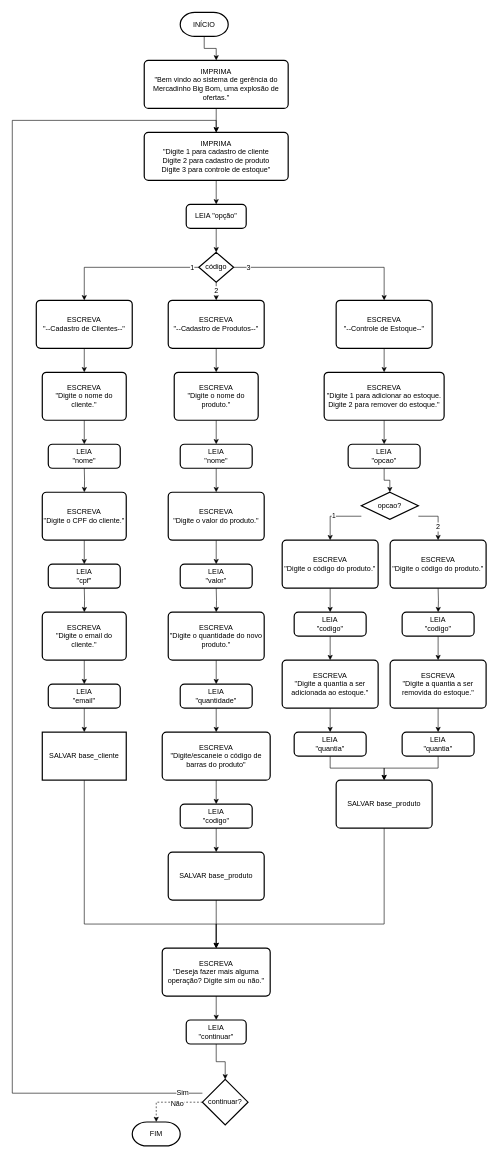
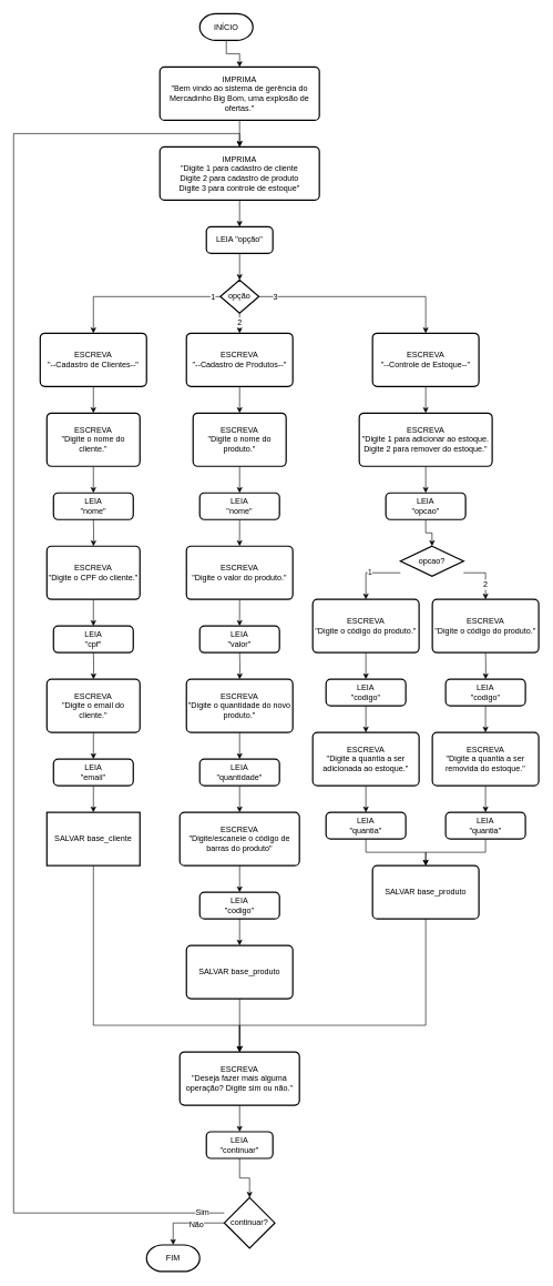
  <mxCell id="0" />
  <mxCell id="1" parent="0" />
  <mxCell id="2" style="edgeStyle=orthogonalEdgeStyle;rounded=0;orthogonalLoop=1;jettySize=auto;html=1;entryX=0.5;entryY=0;entryDx=0;entryDy=0;" edge="1" parent="1" source="3" target="5"><mxGeometry relative="1" as="geometry" /></mxCell>
  <mxCell id="3" value="INÍCIO" style="strokeWidth=2;html=1;shape=mxgraph.flowchart.terminator;whiteSpace=wrap;" vertex="1" parent="1"><mxGeometry x="300" y="20" width="80" height="40" as="geometry" /></mxCell>
  <mxCell id="4" style="edgeStyle=orthogonalEdgeStyle;rounded=0;orthogonalLoop=1;jettySize=auto;html=1;" edge="1" parent="1" source="5" target="7"><mxGeometry relative="1" as="geometry" /></mxCell>
  <mxCell id="5" value="IMPRIMA&lt;br&gt;&quot;Bem vindo ao sistema de gerência do Mercadinho Big Bom, uma explosão de ofertas.&quot;&lt;br&gt;" style="rounded=1;whiteSpace=wrap;html=1;absoluteArcSize=1;arcSize=14;strokeWidth=2;" vertex="1" parent="1"><mxGeometry x="240" y="100" width="240" height="80" as="geometry" /></mxCell>
  <mxCell id="6" style="edgeStyle=orthogonalEdgeStyle;rounded=0;orthogonalLoop=1;jettySize=auto;html=1;entryX=0.5;entryY=0;entryDx=0;entryDy=0;" edge="1" parent="1" source="7" target="9"><mxGeometry relative="1" as="geometry" /></mxCell>
  <mxCell id="7" value="IMPRIMA&lt;br&gt;&quot;Digite 1 para cadastro de cliente&lt;br&gt;Digite 2 para cadastro de produto&lt;br&gt;Digite 3 para controle de estoque&quot;" style="rounded=1;whiteSpace=wrap;html=1;absoluteArcSize=1;arcSize=14;strokeWidth=2;" vertex="1" parent="1"><mxGeometry x="240" y="220" width="240" height="80" as="geometry" /></mxCell>
  <mxCell id="8" style="edgeStyle=orthogonalEdgeStyle;rounded=0;orthogonalLoop=1;jettySize=auto;html=1;" edge="1" parent="1" source="9" target="14"><mxGeometry relative="1" as="geometry" /></mxCell>
  <mxCell id="9" value="LEIA &quot;opção&quot;" style="rounded=1;whiteSpace=wrap;html=1;absoluteArcSize=1;arcSize=14;strokeWidth=2;" vertex="1" parent="1"><mxGeometry x="310" y="340" width="100" height="40" as="geometry" /></mxCell>
  <mxCell id="10" style="edgeStyle=orthogonalEdgeStyle;rounded=0;orthogonalLoop=1;jettySize=auto;html=1;entryX=0.5;entryY=0;entryDx=0;entryDy=0;" edge="1" parent="1" source="14" target="18"><mxGeometry relative="1" as="geometry" /></mxCell>
  <mxCell id="11" style="edgeStyle=orthogonalEdgeStyle;rounded=0;orthogonalLoop=1;jettySize=auto;html=1;entryX=0.5;entryY=0;entryDx=0;entryDy=0;" edge="1" parent="1" source="14" target="16"><mxGeometry relative="1" as="geometry"><Array as="points"><mxPoint x="140" y="445" /></Array></mxGeometry></mxCell>
  <mxCell id="12" style="edgeStyle=orthogonalEdgeStyle;rounded=0;orthogonalLoop=1;jettySize=auto;html=1;entryX=0.5;entryY=0;entryDx=0;entryDy=0;" edge="1" parent="1" source="14" target="20"><mxGeometry relative="1" as="geometry" /></mxCell>
  <mxCell id="13" value="3" style="text;html=1;align=center;verticalAlign=middle;resizable=0;points=[];labelBackgroundColor=#ffffff;" vertex="1" connectable="0" parent="12"><mxGeometry x="-0.577" relative="1" as="geometry"><mxPoint x="-41" as="offset" /></mxGeometry></mxCell>
- <mxCell id="14" value="código" style="strokeWidth=2;html=1;shape=mxgraph.flowchart.decision;whiteSpace=wrap;" vertex="1" parent="1"><mxGeometry x="331" y="420" width="58" height="50" as="geometry" /></mxCell>
+ <mxCell id="14" value="opção" style="strokeWidth=2;html=1;shape=mxgraph.flowchart.decision;whiteSpace=wrap;" vertex="1" parent="1"><mxGeometry x="331" y="420" width="58" height="50" as="geometry" /></mxCell>
  <mxCell id="15" style="edgeStyle=orthogonalEdgeStyle;rounded=0;orthogonalLoop=1;jettySize=auto;html=1;entryX=0.5;entryY=0;entryDx=0;entryDy=0;" edge="1" parent="1" source="16" target="24"><mxGeometry relative="1" as="geometry" /></mxCell>
  <mxCell id="16" value="ESCREVA&lt;br&gt;&quot;--Cadastro de Clientes--&quot;" style="rounded=1;whiteSpace=wrap;html=1;absoluteArcSize=1;arcSize=14;strokeWidth=2;" vertex="1" parent="1"><mxGeometry x="60" y="500" width="160" height="80" as="geometry" /></mxCell>
  <mxCell id="17" style="edgeStyle=orthogonalEdgeStyle;rounded=0;orthogonalLoop=1;jettySize=auto;html=1;" edge="1" parent="1" source="18" target="47"><mxGeometry relative="1" as="geometry" /></mxCell>
  <mxCell id="18" value="ESCREVA&lt;br&gt;&quot;--Cadastro de Produtos--&quot;" style="rounded=1;whiteSpace=wrap;html=1;absoluteArcSize=1;arcSize=14;strokeWidth=2;" vertex="1" parent="1"><mxGeometry x="280" y="500" width="160" height="80" as="geometry" /></mxCell>
  <mxCell id="19" style="edgeStyle=orthogonalEdgeStyle;rounded=0;orthogonalLoop=1;jettySize=auto;html=1;entryX=0.5;entryY=0;entryDx=0;entryDy=0;" edge="1" parent="1" source="20" target="63"><mxGeometry relative="1" as="geometry" /></mxCell>
  <mxCell id="20" value="ESCREVA&lt;br&gt;&quot;--Controle de Estoque--&quot;" style="rounded=1;whiteSpace=wrap;html=1;absoluteArcSize=1;arcSize=14;strokeWidth=2;" vertex="1" parent="1"><mxGeometry x="560" y="500" width="160" height="80" as="geometry" /></mxCell>
  <mxCell id="21" value="2" style="text;html=1;align=center;verticalAlign=middle;resizable=0;points=[];labelBackgroundColor=#ffffff;" vertex="1" connectable="0" parent="1"><mxGeometry x="451.5" y="460" as="geometry"><mxPoint x="-92.41" y="23" as="offset" /></mxGeometry></mxCell>
  <mxCell id="22" value="1" style="text;html=1;align=center;verticalAlign=middle;resizable=0;points=[];labelBackgroundColor=#ffffff;" vertex="1" connectable="0" parent="1"><mxGeometry x="360" y="445" as="geometry"><mxPoint x="-41" as="offset" /></mxGeometry></mxCell>
  <mxCell id="23" style="edgeStyle=orthogonalEdgeStyle;rounded=0;orthogonalLoop=1;jettySize=auto;html=1;entryX=0.5;entryY=0;entryDx=0;entryDy=0;" edge="1" parent="1" source="24" target="25"><mxGeometry relative="1" as="geometry" /></mxCell>
  <mxCell id="24" value="ESCREVA&lt;br&gt;&quot;Digite o nome do cliente.&quot;" style="rounded=1;whiteSpace=wrap;html=1;absoluteArcSize=1;arcSize=14;strokeWidth=2;" vertex="1" parent="1"><mxGeometry x="70" y="620" width="140" height="80" as="geometry" /></mxCell>
  <mxCell id="25" value="LEIA&lt;br&gt;&quot;nome&quot;" style="rounded=1;whiteSpace=wrap;html=1;absoluteArcSize=1;arcSize=14;strokeWidth=2;" vertex="1" parent="1"><mxGeometry x="80" y="740" width="120" height="40" as="geometry" /></mxCell>
  <mxCell id="26" style="edgeStyle=orthogonalEdgeStyle;rounded=0;orthogonalLoop=1;jettySize=auto;html=1;entryX=0.5;entryY=0;entryDx=0;entryDy=0;" edge="1" parent="1" target="28"><mxGeometry relative="1" as="geometry"><mxPoint x="140" y="780" as="sourcePoint" /></mxGeometry></mxCell>
  <mxCell id="27" style="edgeStyle=orthogonalEdgeStyle;rounded=0;orthogonalLoop=1;jettySize=auto;html=1;entryX=0.5;entryY=0;entryDx=0;entryDy=0;" edge="1" parent="1" source="28" target="29"><mxGeometry relative="1" as="geometry" /></mxCell>
  <mxCell id="28" value="ESCREVA&lt;br&gt;&quot;Digite o CPF do cliente.&quot;" style="rounded=1;whiteSpace=wrap;html=1;absoluteArcSize=1;arcSize=14;strokeWidth=2;" vertex="1" parent="1"><mxGeometry x="70" y="820" width="140" height="80" as="geometry" /></mxCell>
  <mxCell id="29" value="LEIA&lt;br&gt;&quot;cpf&quot;" style="rounded=1;whiteSpace=wrap;html=1;absoluteArcSize=1;arcSize=14;strokeWidth=2;" vertex="1" parent="1"><mxGeometry x="80" y="940" width="120" height="40" as="geometry" /></mxCell>
  <mxCell id="30" style="edgeStyle=orthogonalEdgeStyle;rounded=0;orthogonalLoop=1;jettySize=auto;html=1;entryX=0.5;entryY=0;entryDx=0;entryDy=0;" edge="1" parent="1" target="32"><mxGeometry relative="1" as="geometry"><mxPoint x="140" y="980" as="sourcePoint" /></mxGeometry></mxCell>
  <mxCell id="31" style="edgeStyle=orthogonalEdgeStyle;rounded=0;orthogonalLoop=1;jettySize=auto;html=1;entryX=0.5;entryY=0;entryDx=0;entryDy=0;" edge="1" parent="1" source="32" target="35"><mxGeometry relative="1" as="geometry" /></mxCell>
  <mxCell id="32" value="ESCREVA&lt;br&gt;&quot;Digite o email do cliente.&quot;" style="rounded=1;whiteSpace=wrap;html=1;absoluteArcSize=1;arcSize=14;strokeWidth=2;" vertex="1" parent="1"><mxGeometry x="70" y="1020" width="140" height="80" as="geometry" /></mxCell>
  <mxCell id="33" style="edgeStyle=orthogonalEdgeStyle;rounded=0;orthogonalLoop=1;jettySize=auto;html=1;entryX=0.5;entryY=0;entryDx=0;entryDy=0;exitX=0.5;exitY=1;exitDx=0;exitDy=0;" edge="1" parent="1" source="86" target="37"><mxGeometry relative="1" as="geometry"><mxPoint x="140" y="1390" as="sourcePoint" /><Array as="points"><mxPoint x="140" y="1540" /><mxPoint x="360" y="1540" /></Array></mxGeometry></mxCell>
  <mxCell id="34" style="edgeStyle=orthogonalEdgeStyle;rounded=0;orthogonalLoop=1;jettySize=auto;html=1;entryX=0.5;entryY=0;entryDx=0;entryDy=0;" edge="1" parent="1" source="35" target="86"><mxGeometry relative="1" as="geometry" /></mxCell>
  <mxCell id="35" value="LEIA&lt;br&gt;&quot;email&quot;" style="rounded=1;whiteSpace=wrap;html=1;absoluteArcSize=1;arcSize=14;strokeWidth=2;" vertex="1" parent="1"><mxGeometry x="80" y="1140" width="120" height="40" as="geometry" /></mxCell>
  <mxCell id="36" style="edgeStyle=orthogonalEdgeStyle;rounded=0;orthogonalLoop=1;jettySize=auto;html=1;entryX=0.5;entryY=0;entryDx=0;entryDy=0;" edge="1" parent="1" source="37" target="39"><mxGeometry relative="1" as="geometry" /></mxCell>
  <mxCell id="37" value="ESCREVA&lt;br&gt;&quot;Deseja fazer mais alguma operação? Digite sim ou não.&quot;" style="rounded=1;whiteSpace=wrap;html=1;absoluteArcSize=1;arcSize=14;strokeWidth=2;" vertex="1" parent="1"><mxGeometry x="270" y="1580" width="180" height="80" as="geometry" /></mxCell>
  <mxCell id="38" style="edgeStyle=orthogonalEdgeStyle;rounded=0;orthogonalLoop=1;jettySize=auto;html=1;" edge="1" parent="1" source="39" target="44"><mxGeometry relative="1" as="geometry" /></mxCell>
  <mxCell id="39" value="LEIA&lt;br&gt;&quot;continuar&quot;" style="rounded=1;whiteSpace=wrap;html=1;absoluteArcSize=1;arcSize=14;strokeWidth=2;" vertex="1" parent="1"><mxGeometry x="310" y="1700" width="100" height="40" as="geometry" /></mxCell>
- <mxCell id="40" style="edgeStyle=orthogonalEdgeStyle;rounded=0;orthogonalLoop=1;jettySize=auto;html=1;entryX=0.5;entryY=0;entryDx=0;entryDy=0;entryPerimeter=0;dashed=1;" edge="1" parent="1" source="44" target="45"><mxGeometry relative="1" as="geometry" /></mxCell>
+ <mxCell id="40" style="edgeStyle=orthogonalEdgeStyle;rounded=0;orthogonalLoop=1;jettySize=auto;html=1;entryX=0.5;entryY=0;entryDx=0;entryDy=0;entryPerimeter=0;" edge="1" parent="1" source="44" target="45"><mxGeometry relative="1" as="geometry" /></mxCell>
  <mxCell id="41" value="Não" style="text;html=1;align=center;verticalAlign=middle;resizable=0;points=[];labelBackgroundColor=#ffffff;" vertex="1" connectable="0" parent="40"><mxGeometry x="-0.26" y="2" relative="1" as="geometry"><mxPoint x="-2" as="offset" /></mxGeometry></mxCell>
  <mxCell id="42" style="edgeStyle=orthogonalEdgeStyle;rounded=0;orthogonalLoop=1;jettySize=auto;html=1;entryX=0.5;entryY=0;entryDx=0;entryDy=0;" edge="1" parent="1" source="44" target="7"><mxGeometry relative="1" as="geometry"><Array as="points"><mxPoint x="20" y="1822" /><mxPoint x="20" y="200" /><mxPoint x="360" y="200" /></Array></mxGeometry></mxCell>
  <mxCell id="43" value="Sim" style="text;html=1;align=center;verticalAlign=middle;resizable=0;points=[];labelBackgroundColor=#ffffff;" vertex="1" connectable="0" parent="42"><mxGeometry x="-0.97" y="-1" relative="1" as="geometry"><mxPoint as="offset" /></mxGeometry></mxCell>
  <mxCell id="44" value="continuar?" style="strokeWidth=2;html=1;shape=mxgraph.flowchart.decision;whiteSpace=wrap;" vertex="1" parent="1"><mxGeometry x="337" y="1799" width="76" height="76" as="geometry" /></mxCell>
  <mxCell id="45" value="FIM" style="strokeWidth=2;html=1;shape=mxgraph.flowchart.terminator;whiteSpace=wrap;" vertex="1" parent="1"><mxGeometry x="220" y="1870" width="80" height="40" as="geometry" /></mxCell>
  <mxCell id="46" style="edgeStyle=orthogonalEdgeStyle;rounded=0;orthogonalLoop=1;jettySize=auto;html=1;entryX=0.5;entryY=0;entryDx=0;entryDy=0;" edge="1" parent="1" source="47" target="49"><mxGeometry relative="1" as="geometry" /></mxCell>
  <mxCell id="47" value="ESCREVA&lt;br&gt;&quot;Digite o nome do produto.&quot;" style="rounded=1;whiteSpace=wrap;html=1;absoluteArcSize=1;arcSize=14;strokeWidth=2;" vertex="1" parent="1"><mxGeometry x="290" y="620" width="140" height="80" as="geometry" /></mxCell>
  <mxCell id="48" style="edgeStyle=orthogonalEdgeStyle;rounded=0;orthogonalLoop=1;jettySize=auto;html=1;entryX=0.5;entryY=0;entryDx=0;entryDy=0;" edge="1" parent="1" source="49" target="51"><mxGeometry relative="1" as="geometry" /></mxCell>
  <mxCell id="49" value="LEIA&lt;br&gt;&quot;nome&quot;" style="rounded=1;whiteSpace=wrap;html=1;absoluteArcSize=1;arcSize=14;strokeWidth=2;" vertex="1" parent="1"><mxGeometry x="300" y="740" width="120" height="40" as="geometry" /></mxCell>
  <mxCell id="50" style="edgeStyle=orthogonalEdgeStyle;rounded=0;orthogonalLoop=1;jettySize=auto;html=1;entryX=0.5;entryY=0;entryDx=0;entryDy=0;" edge="1" parent="1" source="51" target="52"><mxGeometry relative="1" as="geometry" /></mxCell>
  <mxCell id="51" value="ESCREVA&lt;br&gt;&quot;Digite o valor do produto.&quot;" style="rounded=1;whiteSpace=wrap;html=1;absoluteArcSize=1;arcSize=14;strokeWidth=2;" vertex="1" parent="1"><mxGeometry x="280" y="820" width="160" height="80" as="geometry" /></mxCell>
  <mxCell id="52" value="LEIA&lt;br&gt;&quot;valor&quot;" style="rounded=1;whiteSpace=wrap;html=1;absoluteArcSize=1;arcSize=14;strokeWidth=2;" vertex="1" parent="1"><mxGeometry x="300" y="940" width="120" height="40" as="geometry" /></mxCell>
  <mxCell id="53" style="edgeStyle=orthogonalEdgeStyle;rounded=0;orthogonalLoop=1;jettySize=auto;html=1;entryX=0.5;entryY=0;entryDx=0;entryDy=0;" edge="1" parent="1" target="55"><mxGeometry relative="1" as="geometry"><mxPoint x="360" y="980" as="sourcePoint" /></mxGeometry></mxCell>
  <mxCell id="54" style="edgeStyle=orthogonalEdgeStyle;rounded=0;orthogonalLoop=1;jettySize=auto;html=1;entryX=0.5;entryY=0;entryDx=0;entryDy=0;" edge="1" parent="1" source="55" target="57"><mxGeometry relative="1" as="geometry" /></mxCell>
  <mxCell id="55" value="ESCREVA&lt;br&gt;&quot;Digite o quantidade do novo produto.&quot;" style="rounded=1;whiteSpace=wrap;html=1;absoluteArcSize=1;arcSize=14;strokeWidth=2;" vertex="1" parent="1"><mxGeometry x="280" y="1020" width="160" height="80" as="geometry" /></mxCell>
  <mxCell id="56" style="edgeStyle=orthogonalEdgeStyle;rounded=0;orthogonalLoop=1;jettySize=auto;html=1;" edge="1" parent="1" source="57" target="59"><mxGeometry relative="1" as="geometry" /></mxCell>
  <mxCell id="57" value="LEIA&lt;br&gt;&quot;quantidade&quot;" style="rounded=1;whiteSpace=wrap;html=1;absoluteArcSize=1;arcSize=14;strokeWidth=2;" vertex="1" parent="1"><mxGeometry x="300" y="1140" width="120" height="40" as="geometry" /></mxCell>
  <mxCell id="58" style="edgeStyle=orthogonalEdgeStyle;rounded=0;orthogonalLoop=1;jettySize=auto;html=1;entryX=0.5;entryY=0;entryDx=0;entryDy=0;" edge="1" parent="1" source="59"><mxGeometry relative="1" as="geometry"><mxPoint x="360" y="1340" as="targetPoint" /></mxGeometry></mxCell>
  <mxCell id="59" value="ESCREVA&lt;br&gt;&quot;Digite/escaneie o código de barras do produto&quot;" style="rounded=1;whiteSpace=wrap;html=1;absoluteArcSize=1;arcSize=14;strokeWidth=2;" vertex="1" parent="1"><mxGeometry x="270" y="1220" width="180" height="80" as="geometry" /></mxCell>
  <mxCell id="60" style="edgeStyle=orthogonalEdgeStyle;rounded=0;orthogonalLoop=1;jettySize=auto;html=1;entryX=0.5;entryY=0;entryDx=0;entryDy=0;" edge="1" parent="1" source="61" target="88"><mxGeometry relative="1" as="geometry" /></mxCell>
  <mxCell id="61" value="LEIA&lt;br&gt;&quot;codigo&quot;" style="rounded=1;whiteSpace=wrap;html=1;absoluteArcSize=1;arcSize=14;strokeWidth=2;" vertex="1" parent="1"><mxGeometry x="300" y="1340" width="120" height="40" as="geometry" /></mxCell>
  <mxCell id="62" style="edgeStyle=orthogonalEdgeStyle;rounded=0;orthogonalLoop=1;jettySize=auto;html=1;" edge="1" parent="1" source="63" target="65"><mxGeometry relative="1" as="geometry" /></mxCell>
  <mxCell id="63" value="ESCREVA&lt;br&gt;&quot;Digite 1 para adicionar ao estoque.&lt;br&gt;Digite 2 para remover do estoque.&quot;" style="rounded=1;whiteSpace=wrap;html=1;absoluteArcSize=1;arcSize=14;strokeWidth=2;" vertex="1" parent="1"><mxGeometry x="540" y="620" width="200" height="80" as="geometry" /></mxCell>
  <mxCell id="64" style="edgeStyle=orthogonalEdgeStyle;rounded=0;orthogonalLoop=1;jettySize=auto;html=1;entryX=0.5;entryY=0;entryDx=0;entryDy=0;entryPerimeter=0;" edge="1" parent="1" source="65" target="69"><mxGeometry relative="1" as="geometry" /></mxCell>
  <mxCell id="65" value="LEIA&lt;br&gt;&quot;opcao&quot;" style="rounded=1;whiteSpace=wrap;html=1;absoluteArcSize=1;arcSize=14;strokeWidth=2;" vertex="1" parent="1"><mxGeometry x="580" y="740" width="120" height="40" as="geometry" /></mxCell>
  <mxCell id="66" value="1" style="edgeStyle=orthogonalEdgeStyle;rounded=0;orthogonalLoop=1;jettySize=auto;html=1;entryX=0.5;entryY=0;entryDx=0;entryDy=0;" edge="1" parent="1" source="69" target="71"><mxGeometry relative="1" as="geometry"><Array as="points"><mxPoint x="550" y="860" /></Array></mxGeometry></mxCell>
  <mxCell id="67" style="edgeStyle=orthogonalEdgeStyle;rounded=0;orthogonalLoop=1;jettySize=auto;html=1;entryX=0.5;entryY=0;entryDx=0;entryDy=0;" edge="1" parent="1" source="69" target="72"><mxGeometry relative="1" as="geometry"><Array as="points"><mxPoint x="640" y="860" /><mxPoint x="720" y="860" /></Array></mxGeometry></mxCell>
  <mxCell id="68" value="2" style="text;html=1;align=center;verticalAlign=middle;resizable=0;points=[];labelBackgroundColor=#ffffff;" vertex="1" connectable="0" parent="67"><mxGeometry x="0.38" y="-1" relative="1" as="geometry"><mxPoint as="offset" /></mxGeometry></mxCell>
  <mxCell id="69" value="opcao?" style="strokeWidth=2;html=1;shape=mxgraph.flowchart.decision;whiteSpace=wrap;" vertex="1" parent="1"><mxGeometry x="602" y="820" width="95" height="45" as="geometry" /></mxCell>
  <mxCell id="70" style="edgeStyle=orthogonalEdgeStyle;rounded=0;orthogonalLoop=1;jettySize=auto;html=1;entryX=0.5;entryY=0;entryDx=0;entryDy=0;" edge="1" parent="1" source="71" target="74"><mxGeometry relative="1" as="geometry" /></mxCell>
  <mxCell id="71" value="ESCREVA&lt;br&gt;&quot;Digite o código do produto.&quot;" style="rounded=1;whiteSpace=wrap;html=1;absoluteArcSize=1;arcSize=14;strokeWidth=2;" vertex="1" parent="1"><mxGeometry x="470" y="900" width="160" height="80" as="geometry" /></mxCell>
  <mxCell id="72" value="ESCREVA&lt;br&gt;&quot;Digite o código do produto.&quot;" style="rounded=1;whiteSpace=wrap;html=1;absoluteArcSize=1;arcSize=14;strokeWidth=2;" vertex="1" parent="1"><mxGeometry x="650" y="900" width="160" height="80" as="geometry" /></mxCell>
  <mxCell id="73" style="edgeStyle=orthogonalEdgeStyle;rounded=0;orthogonalLoop=1;jettySize=auto;html=1;" edge="1" parent="1" source="74" target="79"><mxGeometry relative="1" as="geometry" /></mxCell>
  <mxCell id="74" value="LEIA&lt;br&gt;&quot;codigo&quot;" style="rounded=1;whiteSpace=wrap;html=1;absoluteArcSize=1;arcSize=14;strokeWidth=2;" vertex="1" parent="1"><mxGeometry x="490" y="1020" width="120" height="40" as="geometry" /></mxCell>
  <mxCell id="75" style="edgeStyle=orthogonalEdgeStyle;rounded=0;orthogonalLoop=1;jettySize=auto;html=1;entryX=0.5;entryY=0;entryDx=0;entryDy=0;" edge="1" parent="1" target="77"><mxGeometry relative="1" as="geometry"><mxPoint x="730" y="980" as="sourcePoint" /></mxGeometry></mxCell>
  <mxCell id="76" style="edgeStyle=orthogonalEdgeStyle;rounded=0;orthogonalLoop=1;jettySize=auto;html=1;entryX=0.5;entryY=0;entryDx=0;entryDy=0;" edge="1" parent="1" source="77" target="81"><mxGeometry relative="1" as="geometry" /></mxCell>
  <mxCell id="77" value="LEIA&lt;br&gt;&quot;codigo&quot;" style="rounded=1;whiteSpace=wrap;html=1;absoluteArcSize=1;arcSize=14;strokeWidth=2;" vertex="1" parent="1"><mxGeometry x="670" y="1020" width="120" height="40" as="geometry" /></mxCell>
  <mxCell id="78" style="edgeStyle=orthogonalEdgeStyle;rounded=0;orthogonalLoop=1;jettySize=auto;html=1;entryX=0.5;entryY=0;entryDx=0;entryDy=0;" edge="1" parent="1" source="79" target="83"><mxGeometry relative="1" as="geometry" /></mxCell>
  <mxCell id="79" value="ESCREVA&lt;br&gt;&quot;Digite a quantia a ser adicionada&amp;nbsp;ao estoque.&quot;" style="rounded=1;whiteSpace=wrap;html=1;absoluteArcSize=1;arcSize=14;strokeWidth=2;" vertex="1" parent="1"><mxGeometry x="470" y="1100" width="160" height="80" as="geometry" /></mxCell>
  <mxCell id="80" style="edgeStyle=orthogonalEdgeStyle;rounded=0;orthogonalLoop=1;jettySize=auto;html=1;entryX=0.5;entryY=0;entryDx=0;entryDy=0;" edge="1" parent="1" source="81" target="85"><mxGeometry relative="1" as="geometry" /></mxCell>
  <mxCell id="81" value="ESCREVA&lt;br&gt;&quot;Digite a quantia a ser removida do estoque.&quot;" style="rounded=1;whiteSpace=wrap;html=1;absoluteArcSize=1;arcSize=14;strokeWidth=2;" vertex="1" parent="1"><mxGeometry x="650" y="1100" width="160" height="80" as="geometry" /></mxCell>
  <mxCell id="82" style="edgeStyle=orthogonalEdgeStyle;rounded=0;orthogonalLoop=1;jettySize=auto;html=1;" edge="1" parent="1" source="83" target="90"><mxGeometry relative="1" as="geometry" /></mxCell>
  <mxCell id="83" value="LEIA&lt;br&gt;&quot;quantia&quot;" style="rounded=1;whiteSpace=wrap;html=1;absoluteArcSize=1;arcSize=14;strokeWidth=2;" vertex="1" parent="1"><mxGeometry x="490" y="1220" width="120" height="40" as="geometry" /></mxCell>
  <mxCell id="84" style="edgeStyle=orthogonalEdgeStyle;rounded=0;orthogonalLoop=1;jettySize=auto;html=1;" edge="1" parent="1" source="85" target="90"><mxGeometry relative="1" as="geometry" /></mxCell>
  <mxCell id="85" value="LEIA&lt;br&gt;&quot;quantia&quot;" style="rounded=1;whiteSpace=wrap;html=1;absoluteArcSize=1;arcSize=14;strokeWidth=2;" vertex="1" parent="1"><mxGeometry x="670" y="1220" width="120" height="40" as="geometry" /></mxCell>
  <mxCell id="86" value="SALVAR base_cliente" style="whiteSpace=wrap;html=1;absoluteArcSize=1;arcSize=14;strokeWidth=2;rounded=0;" vertex="1" parent="1"><mxGeometry x="70" y="1220" width="140" height="80" as="geometry" /></mxCell>
  <mxCell id="87" style="edgeStyle=orthogonalEdgeStyle;rounded=0;orthogonalLoop=1;jettySize=auto;html=1;entryX=0.5;entryY=0;entryDx=0;entryDy=0;" edge="1" parent="1" source="88" target="37"><mxGeometry relative="1" as="geometry" /></mxCell>
  <mxCell id="88" value="SALVAR base_produto" style="rounded=1;whiteSpace=wrap;html=1;absoluteArcSize=1;arcSize=14;strokeWidth=2;" vertex="1" parent="1"><mxGeometry x="280" y="1420" width="160" height="80" as="geometry" /></mxCell>
  <mxCell id="89" style="edgeStyle=orthogonalEdgeStyle;rounded=0;orthogonalLoop=1;jettySize=auto;html=1;entryX=0.5;entryY=0;entryDx=0;entryDy=0;" edge="1" parent="1" source="90" target="37"><mxGeometry relative="1" as="geometry"><Array as="points"><mxPoint x="640" y="1540" /><mxPoint x="360" y="1540" /></Array></mxGeometry></mxCell>
  <mxCell id="90" value="SALVAR base_produto" style="rounded=1;whiteSpace=wrap;html=1;absoluteArcSize=1;arcSize=14;strokeWidth=2;" vertex="1" parent="1"><mxGeometry x="560" y="1300" width="160" height="80" as="geometry" /></mxCell>
